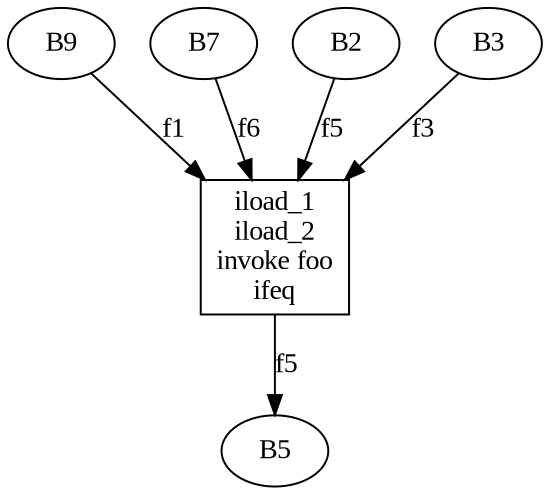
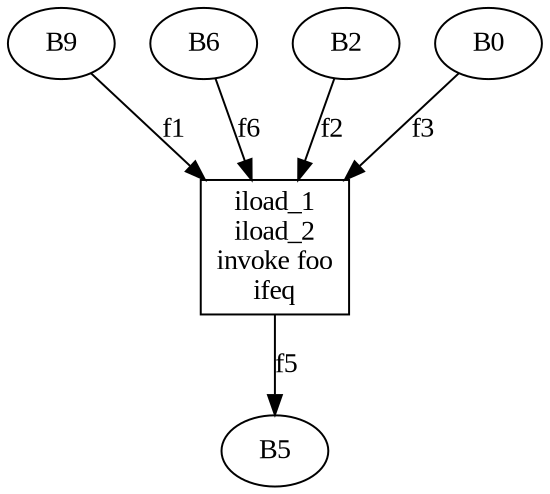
  digraph {
    fontname="Liberation Serif"
    node [fontname="Liberation Serif"]
    edge [fontname="Liberation Serif"]
    n1 [label="iload_1\niload_2\ninvoke foo\nifeq" shape=box]
    B5
    n3 [label=B9]
-   B6 [label=B7]
+   B6
    B2
-   B3
+   B3 [label=B0]
    n1 -> B5 [label=f5]
    n3 -> n1 [label=f1]
    B6 -> n1 [label=f6]
-   B2 -> n1 [label=f5]
+   B2 -> n1 [label=f2]
    B3 -> n1 [label=f3]
  }
